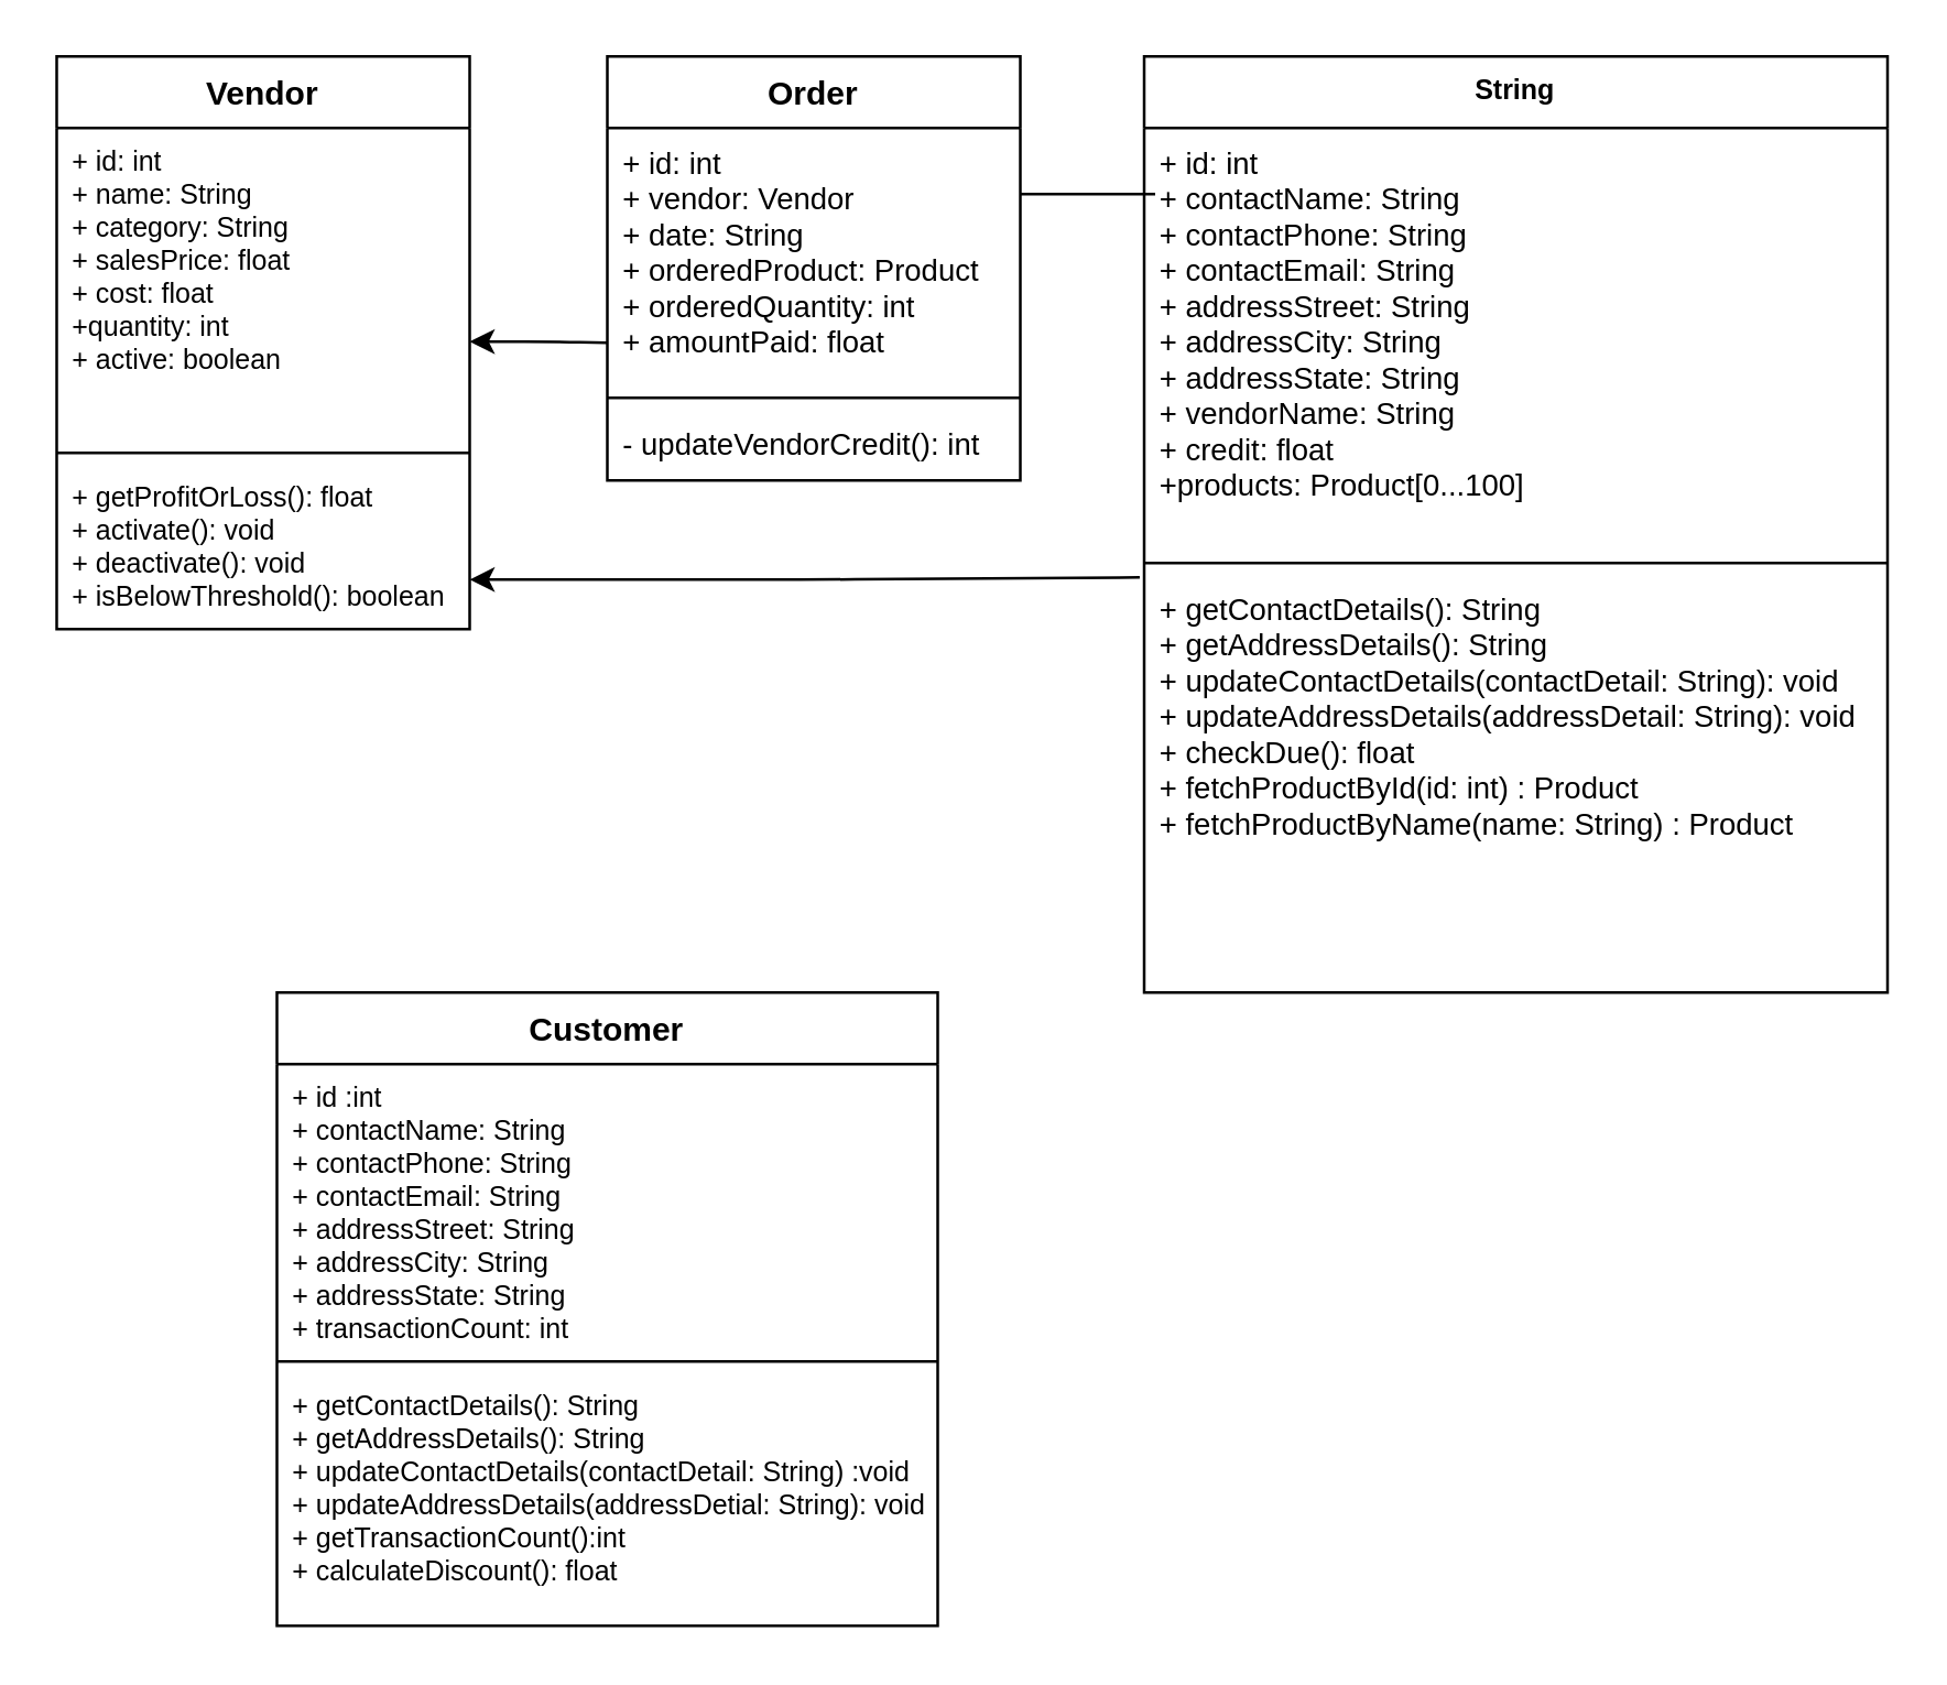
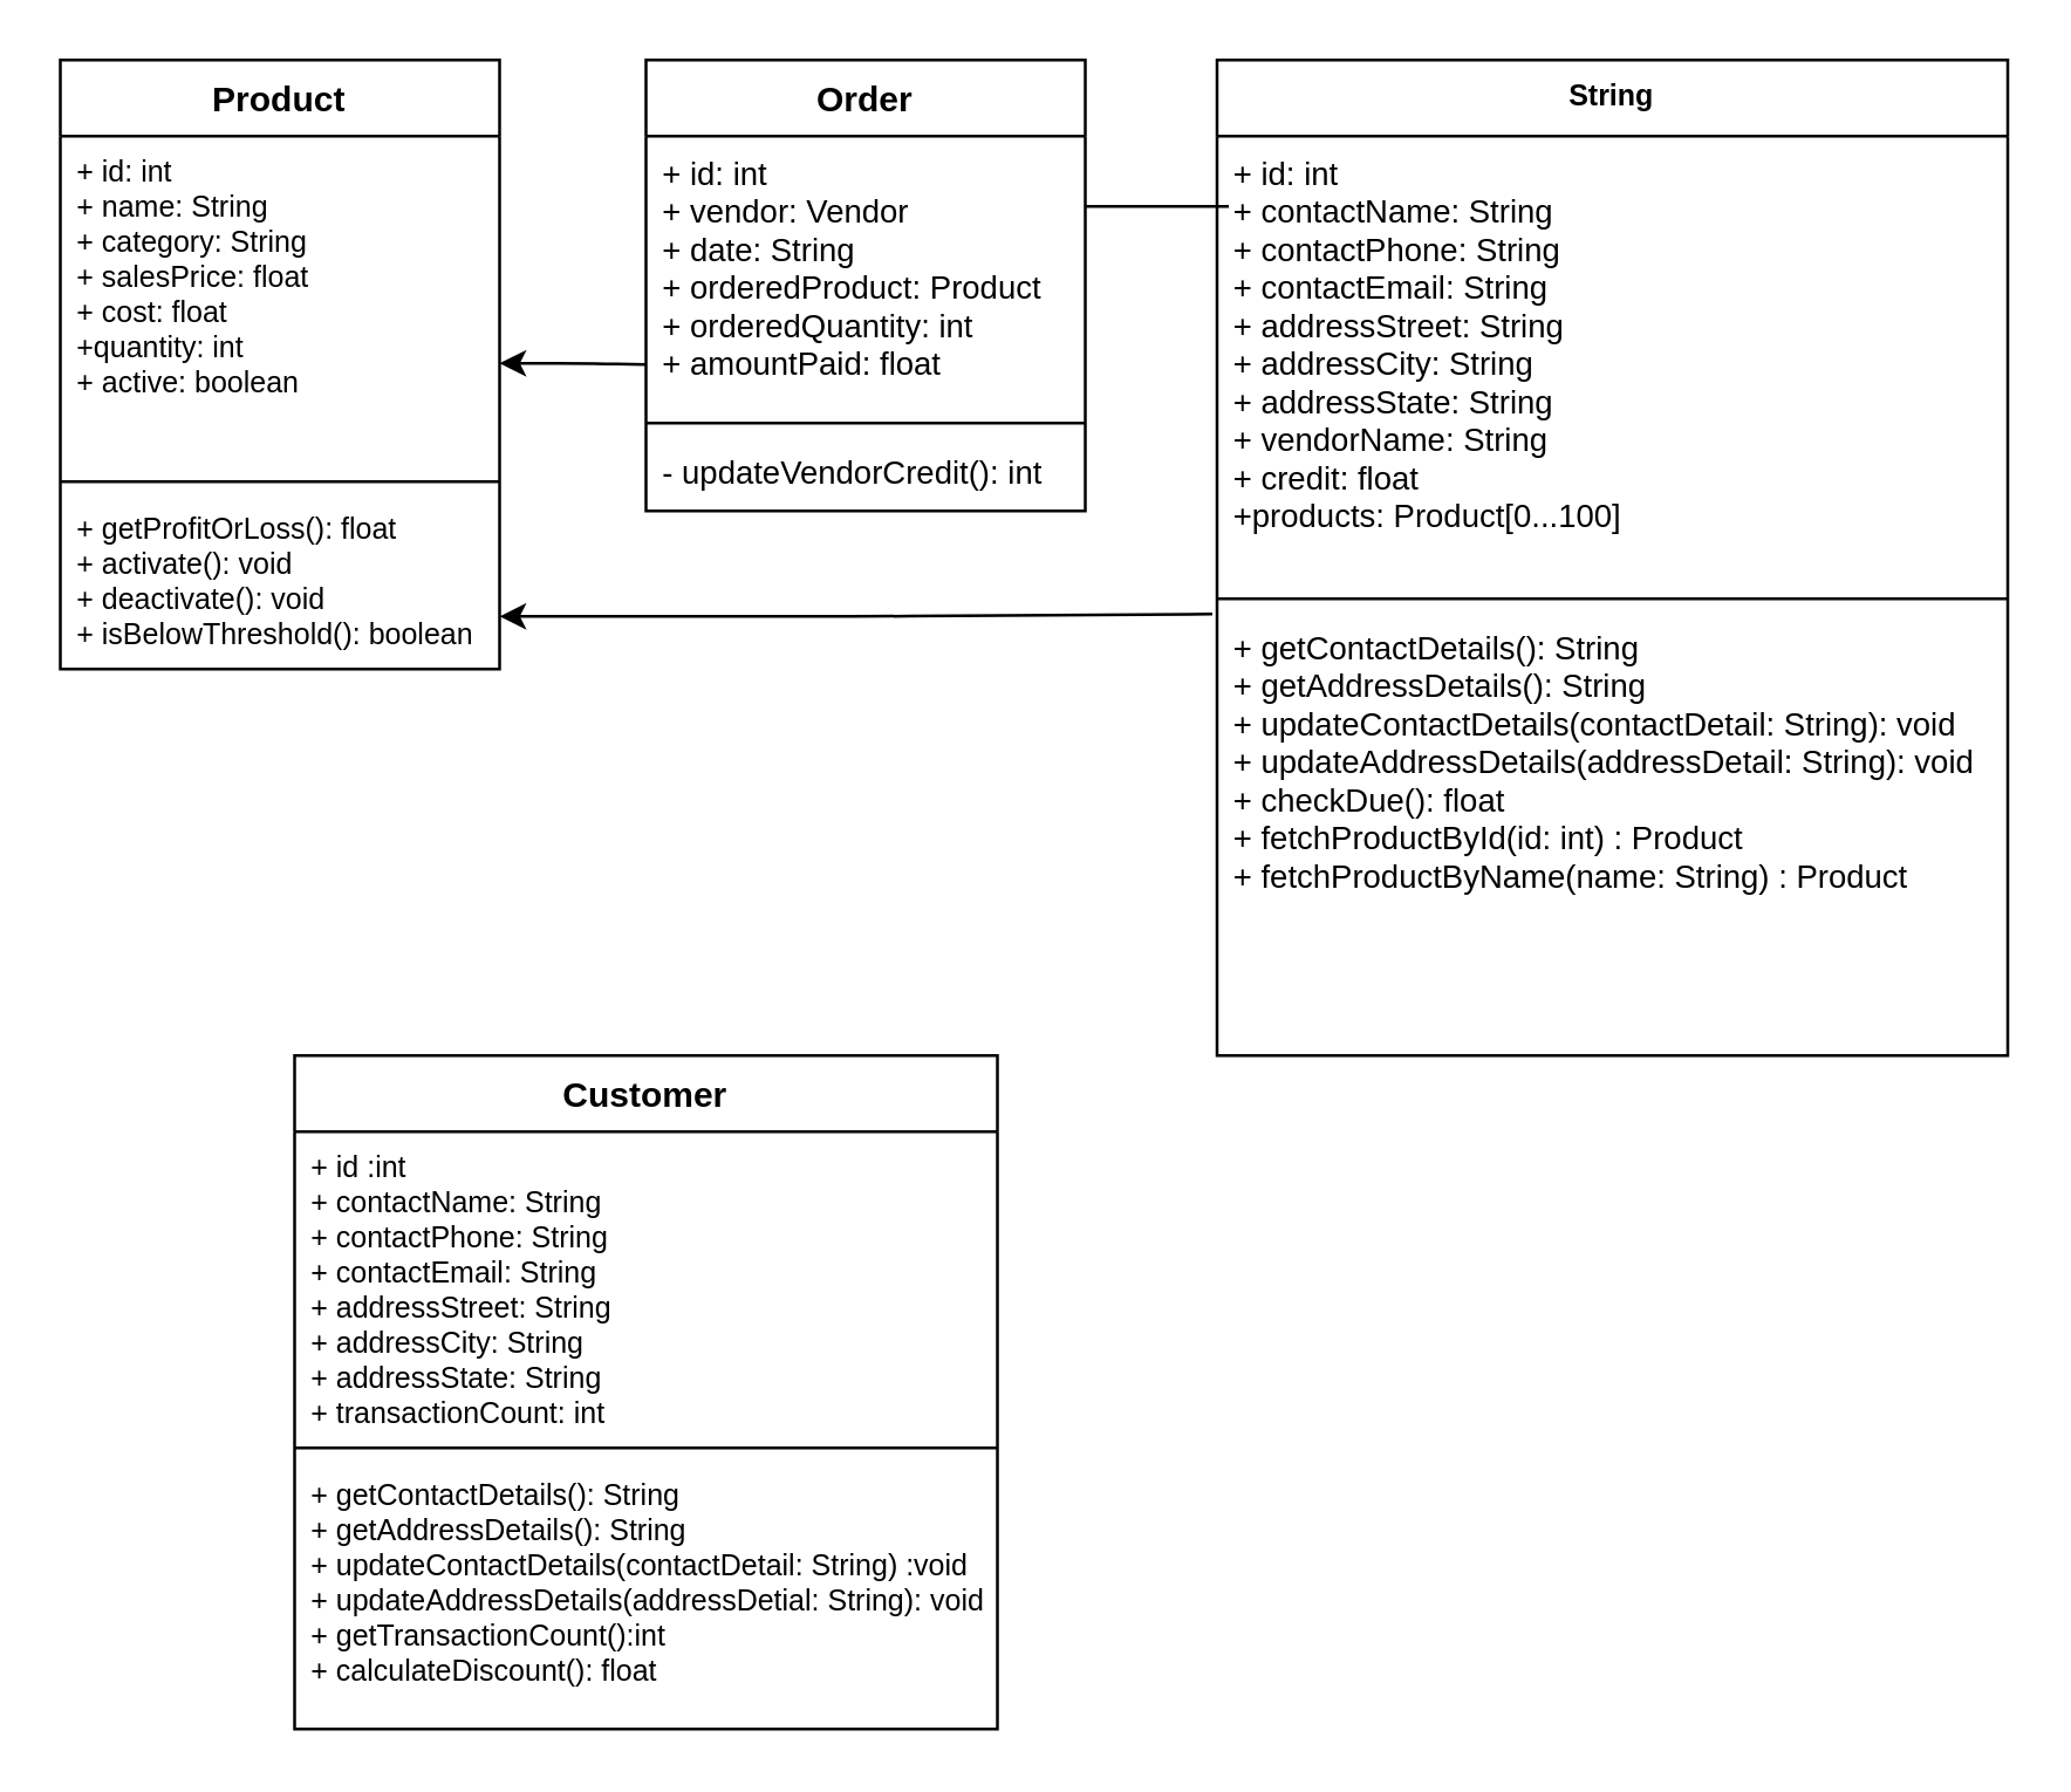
  <mxCell id="0" />
  <mxCell id="1" parent="0" />
- <mxCell id="2" value="Vendor" style="swimlane;fontStyle=1;align=center;verticalAlign=top;childLayout=stackLayout;horizontal=1;startSize=26;horizontalStack=0;resizeParent=1;resizeParentMax=0;resizeLast=0;collapsible=1;marginBottom=0;" parent="1" vertex="1"><mxGeometry x="20" y="20" width="150" height="208" as="geometry" /></mxCell>
+ <mxCell id="2" value="Product" style="swimlane;fontStyle=1;align=center;verticalAlign=top;childLayout=stackLayout;horizontal=1;startSize=26;horizontalStack=0;resizeParent=1;resizeParentMax=0;resizeLast=0;collapsible=1;marginBottom=0;" parent="1" vertex="1"><mxGeometry x="20" y="20" width="150" height="208" as="geometry" /></mxCell>
  <mxCell id="3" value="+ id: int&#10;+ name: String &#10;+ category: String&#10;+ salesPrice: float&#10;+ cost: float&#10;+quantity: int &#10;+ active: boolean " style="text;strokeColor=none;fillColor=none;align=left;verticalAlign=top;spacingLeft=4;spacingRight=4;overflow=hidden;rotatable=0;points=[[0,0.5],[1,0.5]];portConstraint=eastwest;fontSize=10;" parent="2" vertex="1"><mxGeometry y="26" width="150" height="114" as="geometry" /></mxCell>
  <mxCell id="4" value="" style="line;strokeWidth=1;fillColor=none;align=left;verticalAlign=middle;spacingTop=-1;spacingLeft=3;spacingRight=3;rotatable=0;labelPosition=right;points=[];portConstraint=eastwest;" parent="2" vertex="1"><mxGeometry y="140" width="150" height="8" as="geometry" /></mxCell>
  <mxCell id="5" value="+ getProfitOrLoss(): float&#10;+ activate(): void&#10;+ deactivate(): void&#10;+ isBelowThreshold(): boolean" style="text;strokeColor=none;fillColor=none;align=left;verticalAlign=top;spacingLeft=4;spacingRight=4;overflow=hidden;rotatable=0;points=[[0,0.5],[1,0.5]];portConstraint=eastwest;fontSize=10;" parent="2" vertex="1"><mxGeometry y="148" width="150" height="60" as="geometry" /></mxCell>
  <mxCell id="6" value="Order" style="swimlane;fontStyle=1;align=center;verticalAlign=top;childLayout=stackLayout;horizontal=1;startSize=26;horizontalStack=0;resizeParent=1;resizeParentMax=0;resizeLast=0;collapsible=1;marginBottom=0;" parent="1" vertex="1"><mxGeometry x="220" y="20" width="150" height="154" as="geometry" /></mxCell>
  <mxCell id="7" value="+ id: int&#10;+ vendor: Vendor&#10;+ date: String &#10;+ orderedProduct: Product&#10;+ orderedQuantity: int&#10;+ amountPaid: float" style="text;strokeColor=none;fillColor=none;align=left;verticalAlign=top;spacingLeft=4;spacingRight=4;overflow=hidden;rotatable=0;points=[[0,0.5],[1,0.5]];portConstraint=eastwest;fontSize=11;" parent="6" vertex="1"><mxGeometry y="26" width="150" height="94" as="geometry" /></mxCell>
  <mxCell id="8" value="" style="line;strokeWidth=1;fillColor=none;align=left;verticalAlign=middle;spacingTop=-1;spacingLeft=3;spacingRight=3;rotatable=0;labelPosition=right;points=[];portConstraint=eastwest;" parent="6" vertex="1"><mxGeometry y="120" width="150" height="8" as="geometry" /></mxCell>
  <mxCell id="9" value="- updateVendorCredit(): int" style="text;strokeColor=none;fillColor=none;align=left;verticalAlign=top;spacingLeft=4;spacingRight=4;overflow=hidden;rotatable=0;points=[[0,0.5],[1,0.5]];portConstraint=eastwest;fontSize=11;" parent="6" vertex="1"><mxGeometry y="128" width="150" height="26" as="geometry" /></mxCell>
  <mxCell id="10" value="Customer&#10;" style="swimlane;fontStyle=1;align=center;verticalAlign=top;childLayout=stackLayout;horizontal=1;startSize=26;horizontalStack=0;resizeParent=1;resizeParentMax=0;resizeLast=0;collapsible=1;marginBottom=0;" parent="1" vertex="1"><mxGeometry x="100" y="360" width="240" height="230" as="geometry" /></mxCell>
  <mxCell id="11" value="+ id :int&#10;+ contactName: String&#10;+ contactPhone: String&#10;+ contactEmail: String&#10;+ addressStreet: String&#10;+ addressCity: String&#10;+ addressState: String&#10;+ transactionCount: int" style="text;strokeColor=none;fillColor=none;align=left;verticalAlign=top;spacingLeft=4;spacingRight=4;overflow=hidden;rotatable=0;points=[[0,0.5],[1,0.5]];portConstraint=eastwest;fontSize=10;" parent="10" vertex="1"><mxGeometry y="26" width="240" height="104" as="geometry" /></mxCell>
  <mxCell id="12" value="" style="line;strokeWidth=1;fillColor=none;align=left;verticalAlign=middle;spacingTop=-1;spacingLeft=3;spacingRight=3;rotatable=0;labelPosition=right;points=[];portConstraint=eastwest;" parent="10" vertex="1"><mxGeometry y="130" width="240" height="8" as="geometry" /></mxCell>
  <mxCell id="13" value="+ getContactDetails(): String&#10;+ getAddressDetails(): String&#10;+ updateContactDetails(contactDetail: String) :void&#10;+ updateAddressDetails(addressDetial: String): void&#10;+ getTransactionCount():int&#10;+ calculateDiscount(): float" style="text;strokeColor=none;fillColor=none;align=left;verticalAlign=top;spacingLeft=4;spacingRight=4;overflow=hidden;rotatable=0;points=[[0,0.5],[1,0.5]];portConstraint=eastwest;fontSize=10;" parent="10" vertex="1"><mxGeometry y="138" width="240" height="92" as="geometry" /></mxCell>
  <mxCell id="14" value="String" style="swimlane;fontStyle=1;align=center;verticalAlign=top;childLayout=stackLayout;horizontal=1;startSize=26;horizontalStack=0;resizeParent=1;resizeParentMax=0;resizeLast=0;collapsible=1;marginBottom=0;fontSize=10;" parent="1" vertex="1"><mxGeometry x="415" y="20" width="270" height="340" as="geometry" /></mxCell>
  <mxCell id="15" value="+ id: int&#10;+ contactName: String&#10;+ contactPhone: String&#10;+ contactEmail: String&#10;+ addressStreet: String&#10;+ addressCity: String&#10;+ addressState: String&#10;+ vendorName: String&#10;+ credit: float&#10;+products: Product[0...100]" style="text;strokeColor=none;fillColor=none;align=left;verticalAlign=top;spacingLeft=4;spacingRight=4;overflow=hidden;rotatable=0;points=[[0,0.5],[1,0.5]];portConstraint=eastwest;fontSize=11;" parent="14" vertex="1"><mxGeometry y="26" width="270" height="154" as="geometry" /></mxCell>
  <mxCell id="16" value="" style="line;strokeWidth=1;fillColor=none;align=left;verticalAlign=middle;spacingTop=-1;spacingLeft=3;spacingRight=3;rotatable=0;labelPosition=right;points=[];portConstraint=eastwest;" parent="14" vertex="1"><mxGeometry y="180" width="270" height="8" as="geometry" /></mxCell>
  <mxCell id="17" value="+ getContactDetails(): String&#10;+ getAddressDetails(): String&#10;+ updateContactDetails(contactDetail: String): void&#10;+ updateAddressDetails(addressDetail: String): void &#10;+ checkDue(): float&#10;+ fetchProductById(id: int) : Product&#10;+ fetchProductByName(name: String) : Product" style="text;strokeColor=none;fillColor=none;align=left;verticalAlign=top;spacingLeft=4;spacingRight=4;overflow=hidden;rotatable=0;points=[[0,0.5],[1,0.5]];portConstraint=eastwest;fontSize=11;" parent="14" vertex="1"><mxGeometry y="188" width="270" height="152" as="geometry" /></mxCell>
  <mxCell id="18" value="" style="endArrow=none;html=1;fontSize=11;" parent="1" edge="1"><mxGeometry width="50" height="50" relative="1" as="geometry"><mxPoint x="370" y="70" as="sourcePoint" /><mxPoint x="419" y="70" as="targetPoint" /><Array as="points"><mxPoint x="389" y="70" /><mxPoint x="399" y="70" /></Array></mxGeometry></mxCell>
  <mxCell id="19" value="" style="endArrow=classic;html=1;fontSize=11;" parent="1" edge="1"><mxGeometry width="50" height="50" relative="1" as="geometry"><mxPoint x="220" y="124" as="sourcePoint" /><mxPoint x="170" y="123.58" as="targetPoint" /><Array as="points"><mxPoint x="200" y="123.58" /></Array></mxGeometry></mxCell>
  <mxCell id="20" value="" style="endArrow=classic;html=1;fontSize=11;exitX=-0.006;exitY=0.008;exitDx=0;exitDy=0;exitPerimeter=0;" parent="1" source="17" edge="1"><mxGeometry width="50" height="50" relative="1" as="geometry"><mxPoint x="320" y="210.42" as="sourcePoint" /><mxPoint x="170" y="210" as="targetPoint" /><Array as="points"><mxPoint x="300" y="210" /></Array></mxGeometry></mxCell>
